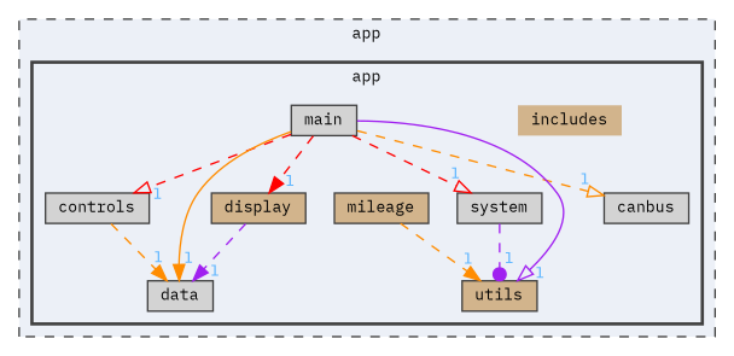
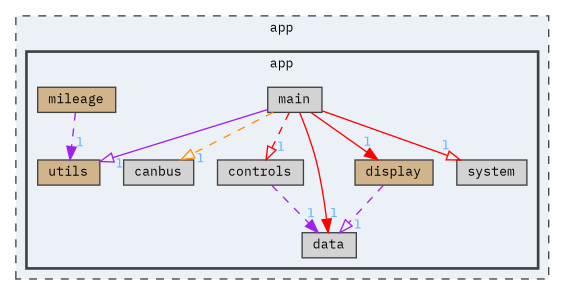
  digraph {
    compound=true
    fontname="IBM Plex Mono"
    node [fillcolor=lightgrey fontname="IBM Plex Mono" fontsize=10 shape=box style=filled color=grey25]
    edge [arrowhead=normal color=purple fontcolor=steelblue1 fontname="IBM Plex Mono" fontsize=10 headlabel=1 labeldistance=1.5 labelfontname=Helvetica labelfontsize=10 style=dashed]
-   n1 [fillcolor=tan height=0.2 label=includes shape=plaintext width=0.4 color=""]
    n2 [height=0.2 label=canbus width=0.4]
    n3 [height=0.2 label=controls width=0.4]
    n4 [height=0.2 label=data width=0.4]
    n5 [fillcolor=tan height=0.2 label=display width=0.4]
    n6 [height=0.2 label=main width=0.4]
    n7 [fillcolor=tan height=0.2 label=mileage width=0.4]
    n8 [height=0.2 label=system width=0.4]
    n9 [fillcolor=tan height=0.2 label=utils width=0.4]
    subgraph cluster_1 {
      bgcolor="#ecf0f7"
      fontsize=10
      label=app
      pencolor=grey25
      style="filled,dashed"
      subgraph cluster_2 {
        bgcolor="#ecf0f7"
        fontsize=10
        label=app
        pencolor=grey25
        style="filled,bold"
-       n1
        n2
        n3
        n4
        n5
        n6
        n7
        n8
        n9
      }
    }
-   n3 -> n4 [color=darkorange]
-   n5 -> n4
+   n3 -> n4
+   n5 -> n4 [arrowhead=onormal]
    n6 -> n2 [arrowhead=onormal color=darkorange]
    n6 -> n3 [arrowhead=onormal color=red]
-   n6 -> n4 [color=darkorange style=solid]
-   n6 -> n5 [color=red]
-   n6 -> n8 [arrowhead=onormal color=red]
+   n6 -> n4 [color=red style=solid]
+   n6 -> n5 [color=red style=solid]
+   n6 -> n8 [arrowhead=onormal color=red style=solid]
    n6 -> n9 [arrowhead=onormal style=solid]
-   n7 -> n9 [color=darkorange]
-   n8 -> n9 [arrowhead=dot]
+   n7 -> n9
  }
